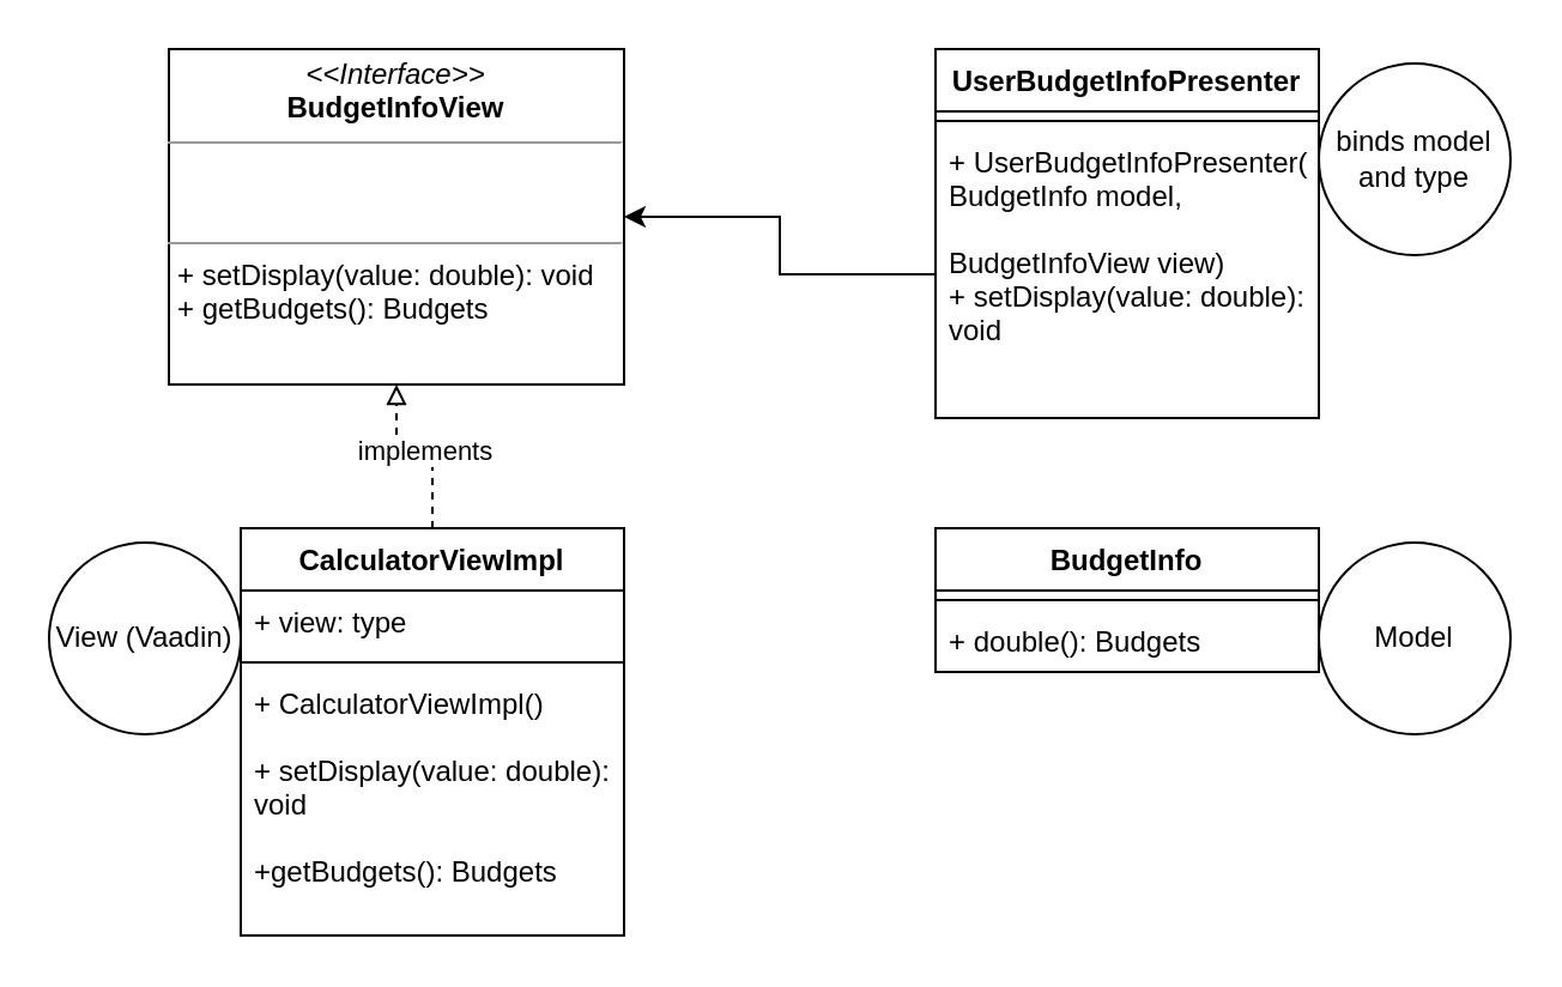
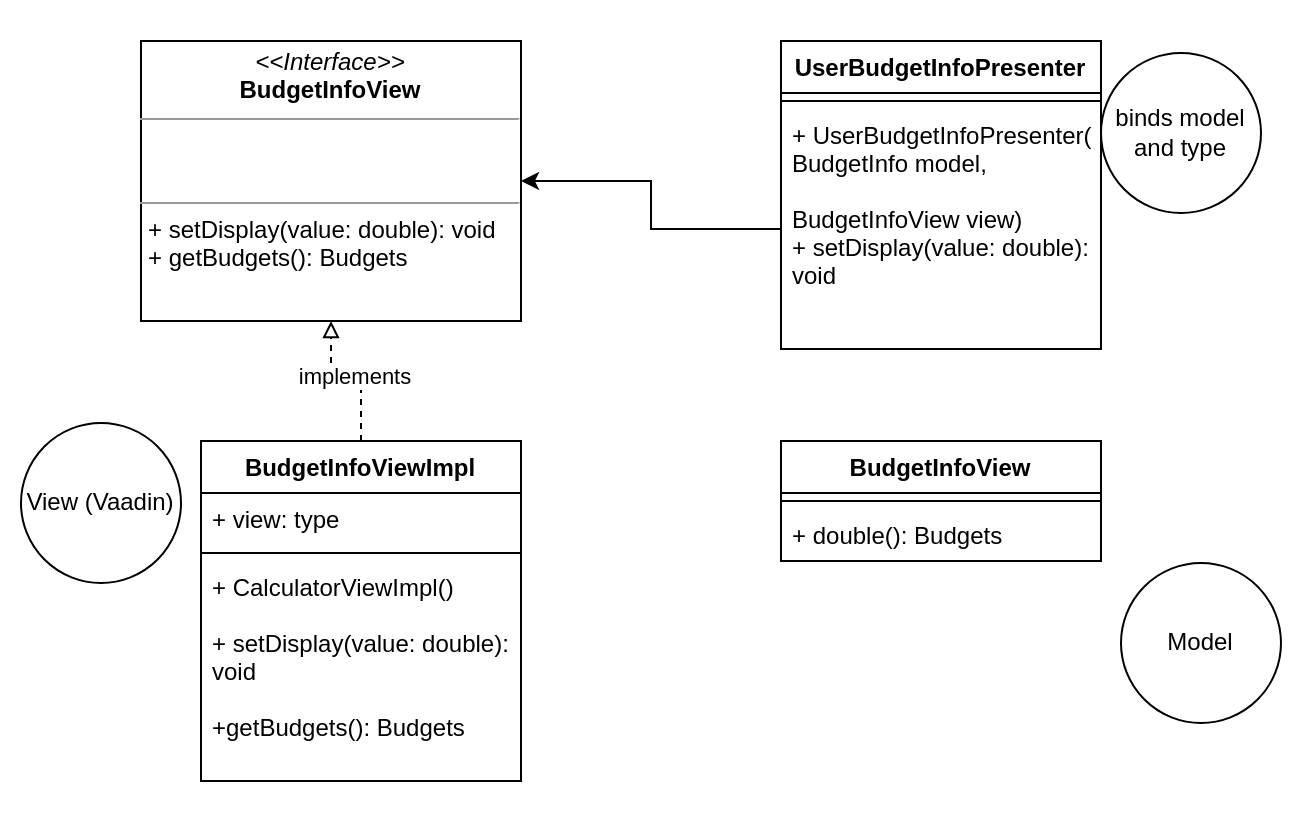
  <mxCell id="0" />
  <mxCell id="1" parent="0" />
  <mxCell id="2" style="edgeStyle=orthogonalEdgeStyle;rounded=0;orthogonalLoop=1;jettySize=auto;html=1;dashed=1;endArrow=block;endFill=0;entryX=0.5;entryY=1;entryDx=0;entryDy=0;" edge="1" parent="1" source="4" target="18"><mxGeometry relative="1" as="geometry"><mxPoint x="200" y="190" as="targetPoint" /></mxGeometry></mxCell>
  <mxCell id="3" value="implements" style="edgeLabel;html=1;align=center;verticalAlign=middle;resizable=0;points=[];" vertex="1" connectable="0" parent="2"><mxGeometry x="-0.089" y="-3" relative="1" as="geometry"><mxPoint as="offset" /></mxGeometry></mxCell>
- <mxCell id="4" value="CalculatorViewImpl" style="swimlane;fontStyle=1;align=center;verticalAlign=top;childLayout=stackLayout;horizontal=1;startSize=26;horizontalStack=0;resizeParent=1;resizeParentMax=0;resizeLast=0;collapsible=1;marginBottom=0;" vertex="1" parent="1"><mxGeometry x="100" y="220" width="160" height="170" as="geometry" /></mxCell>
+ <mxCell id="4" value="BudgetInfoViewImpl" style="swimlane;fontStyle=1;align=center;verticalAlign=top;childLayout=stackLayout;horizontal=1;startSize=26;horizontalStack=0;resizeParent=1;resizeParentMax=0;resizeLast=0;collapsible=1;marginBottom=0;" vertex="1" parent="1"><mxGeometry x="100" y="220" width="160" height="170" as="geometry" /></mxCell>
  <mxCell id="5" value="+ view: type" style="text;strokeColor=none;fillColor=none;align=left;verticalAlign=top;spacingLeft=4;spacingRight=4;overflow=hidden;rotatable=0;points=[[0,0.5],[1,0.5]];portConstraint=eastwest;" vertex="1" parent="4"><mxGeometry y="26" width="160" height="26" as="geometry" /></mxCell>
  <mxCell id="6" value="" style="line;strokeWidth=1;fillColor=none;align=left;verticalAlign=middle;spacingTop=-1;spacingLeft=3;spacingRight=3;rotatable=0;labelPosition=right;points=[];portConstraint=eastwest;" vertex="1" parent="4"><mxGeometry y="52" width="160" height="8" as="geometry" /></mxCell>
  <mxCell id="7" value="+ CalculatorViewImpl()&#10;&#10;+ setDisplay(value: double):&#10;void&#10;&#10;+getBudgets(): Budgets&#10;&#10;" style="text;strokeColor=none;fillColor=none;align=left;verticalAlign=top;spacingLeft=4;spacingRight=4;overflow=hidden;rotatable=0;points=[[0,0.5],[1,0.5]];portConstraint=eastwest;" vertex="1" parent="4"><mxGeometry y="60" width="160" height="110" as="geometry" /></mxCell>
- <mxCell id="8" value="BudgetInfo" style="swimlane;fontStyle=1;align=center;verticalAlign=top;childLayout=stackLayout;horizontal=1;startSize=26;horizontalStack=0;resizeParent=1;resizeParentMax=0;resizeLast=0;collapsible=1;marginBottom=0;" vertex="1" parent="1"><mxGeometry x="390" y="220" width="160" height="60" as="geometry" /></mxCell>
+ <mxCell id="8" value="BudgetInfoView" style="swimlane;fontStyle=1;align=center;verticalAlign=top;childLayout=stackLayout;horizontal=1;startSize=26;horizontalStack=0;resizeParent=1;resizeParentMax=0;resizeLast=0;collapsible=1;marginBottom=0;" vertex="1" parent="1"><mxGeometry x="390" y="220" width="160" height="60" as="geometry" /></mxCell>
  <mxCell id="9" value="" style="line;strokeWidth=1;fillColor=none;align=left;verticalAlign=middle;spacingTop=-1;spacingLeft=3;spacingRight=3;rotatable=0;labelPosition=right;points=[];portConstraint=eastwest;" vertex="1" parent="8"><mxGeometry y="26" width="160" height="8" as="geometry" /></mxCell>
  <mxCell id="10" value="+ double(): Budgets" style="text;strokeColor=none;fillColor=none;align=left;verticalAlign=top;spacingLeft=4;spacingRight=4;overflow=hidden;rotatable=0;points=[[0,0.5],[1,0.5]];portConstraint=eastwest;" vertex="1" parent="8"><mxGeometry y="34" width="160" height="26" as="geometry" /></mxCell>
  <mxCell id="11" value="UserBudgetInfoPresenter" style="swimlane;fontStyle=1;align=center;verticalAlign=top;childLayout=stackLayout;horizontal=1;startSize=26;horizontalStack=0;resizeParent=1;resizeParentMax=0;resizeLast=0;collapsible=1;marginBottom=0;" vertex="1" parent="1"><mxGeometry x="390" y="20" width="160" height="154" as="geometry" /></mxCell>
  <mxCell id="12" value="" style="line;strokeWidth=1;fillColor=none;align=left;verticalAlign=middle;spacingTop=-1;spacingLeft=3;spacingRight=3;rotatable=0;labelPosition=right;points=[];portConstraint=eastwest;" vertex="1" parent="11"><mxGeometry y="26" width="160" height="8" as="geometry" /></mxCell>
  <mxCell id="13" value="+ UserBudgetInfoPresenter(&#10;BudgetInfo model, &#10;&#10;BudgetInfoView view)&#10;+ setDisplay(value: double): &#10;void&#10;" style="text;strokeColor=none;fillColor=none;align=left;verticalAlign=top;spacingLeft=4;spacingRight=4;overflow=hidden;rotatable=0;points=[[0,0.5],[1,0.5]];portConstraint=eastwest;" vertex="1" parent="11"><mxGeometry y="34" width="160" height="120" as="geometry" /></mxCell>
- <mxCell id="14" value="Model" style="ellipse;whiteSpace=wrap;html=1;" vertex="1" parent="1"><mxGeometry x="550" y="226" width="80" height="80" as="geometry" /></mxCell>
+ <mxCell id="14" value="Model" style="ellipse;whiteSpace=wrap;html=1;" vertex="1" parent="1"><mxGeometry x="560" y="281" width="80" height="80" as="geometry" /></mxCell>
  <mxCell id="15" value="binds model and type" style="ellipse;whiteSpace=wrap;html=1;" vertex="1" parent="1"><mxGeometry x="550" y="26" width="80" height="80" as="geometry" /></mxCell>
- <mxCell id="16" value="View (Vaadin)" style="ellipse;whiteSpace=wrap;html=1;" vertex="1" parent="1"><mxGeometry x="20" y="226" width="80" height="80" as="geometry" /></mxCell>
+ <mxCell id="16" value="View (Vaadin)" style="ellipse;whiteSpace=wrap;html=1;" vertex="1" parent="1"><mxGeometry x="10" y="211" width="80" height="80" as="geometry" /></mxCell>
  <mxCell id="17" style="edgeStyle=orthogonalEdgeStyle;rounded=0;orthogonalLoop=1;jettySize=auto;html=1;endArrow=classic;endFill=1;entryX=1;entryY=0.5;entryDx=0;entryDy=0;" edge="1" parent="1" source="13" target="18"><mxGeometry relative="1" as="geometry"><mxPoint x="290" y="80" as="targetPoint" /></mxGeometry></mxCell>
  <mxCell id="18" value="&lt;p style=&quot;margin: 0px ; margin-top: 4px ; text-align: center&quot;&gt;&lt;i&gt;&amp;lt;&amp;lt;Interface&amp;gt;&amp;gt;&lt;/i&gt;&lt;br&gt;&lt;b&gt;BudgetInfoView&lt;/b&gt;&lt;/p&gt;&lt;hr size=&quot;1&quot;&gt;&lt;p style=&quot;margin: 0px ; margin-left: 4px&quot;&gt;&lt;br&gt;&lt;br&gt;&lt;/p&gt;&lt;hr size=&quot;1&quot;&gt;&lt;p style=&quot;margin: 0px ; margin-left: 4px&quot;&gt;+ setDisplay(value: double): void&lt;/p&gt;&lt;p style=&quot;margin: 0px ; margin-left: 4px&quot;&gt;+ getBudgets(): Budgets&lt;br&gt;&lt;/p&gt;" style="verticalAlign=top;align=left;overflow=fill;fontSize=12;fontFamily=Helvetica;html=1;" vertex="1" parent="1"><mxGeometry x="70" y="20" width="190" height="140" as="geometry" /></mxCell>
